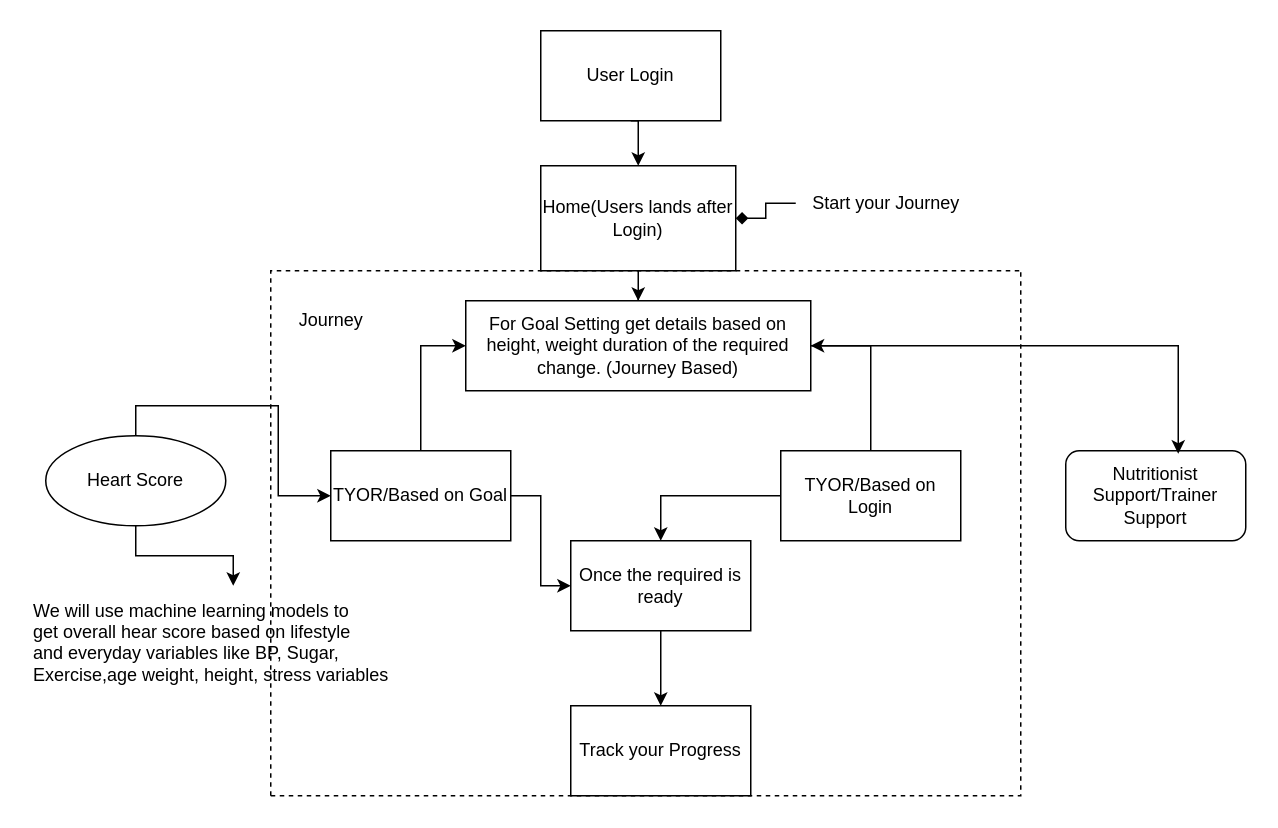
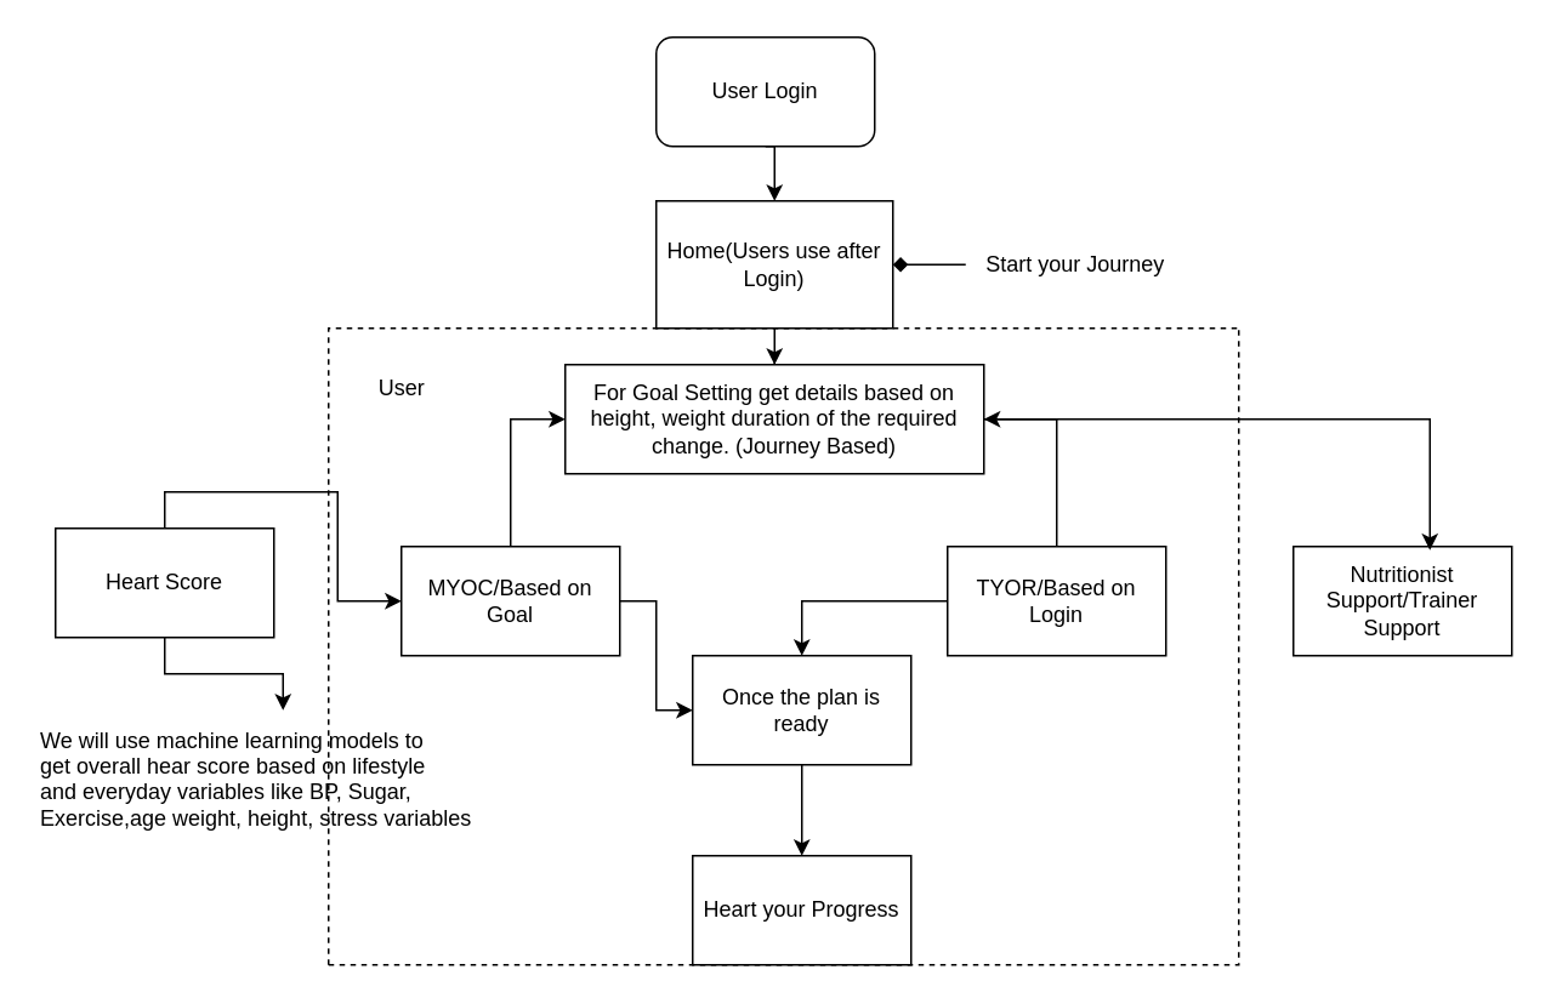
  <mxCell id="0" />
  <mxCell id="1" parent="0" />
  <mxCell id="2" style="edgeStyle=orthogonalEdgeStyle;rounded=0;orthogonalLoop=1;jettySize=auto;html=1;" edge="1" parent="1" source="3" target="20"><mxGeometry relative="1" as="geometry" /></mxCell>
- <mxCell id="3" value="Home(Users lands after Login)" style="rounded=0;whiteSpace=wrap;html=1;" vertex="1" parent="1"><mxGeometry x="360" y="110" width="130" height="70" as="geometry" /></mxCell>
+ <mxCell id="3" value="Home(Users use after Login)" style="rounded=0;whiteSpace=wrap;html=1;" vertex="1" parent="1"><mxGeometry x="360" y="110" width="130" height="70" as="geometry" /></mxCell>
  <mxCell id="4" style="edgeStyle=orthogonalEdgeStyle;rounded=0;orthogonalLoop=1;jettySize=auto;html=1;exitX=0.5;exitY=1;exitDx=0;exitDy=0;entryX=0.5;entryY=0;entryDx=0;entryDy=0;" edge="1" parent="1" source="5" target="3"><mxGeometry relative="1" as="geometry" /></mxCell>
- <mxCell id="5" value="User Login" style="rounded=0;whiteSpace=wrap;html=1;" vertex="1" parent="1"><mxGeometry x="360" y="20" width="120" height="60" as="geometry" /></mxCell>
+ <mxCell id="5" value="User Login" style="whiteSpace=wrap;html=1;rounded=1;" vertex="1" parent="1"><mxGeometry x="360" y="20" width="120" height="60" as="geometry" /></mxCell>
  <mxCell id="6" style="edgeStyle=orthogonalEdgeStyle;rounded=0;orthogonalLoop=1;jettySize=auto;html=1;" edge="1" parent="1" source="8" target="19"><mxGeometry relative="1" as="geometry" /></mxCell>
  <mxCell id="7" style="edgeStyle=orthogonalEdgeStyle;rounded=0;orthogonalLoop=1;jettySize=auto;html=1;exitX=0.5;exitY=0;exitDx=0;exitDy=0;" edge="1" parent="1" source="8" target="11"><mxGeometry relative="1" as="geometry" /></mxCell>
- <mxCell id="8" value="Heart Score" style="ellipse;whiteSpace=wrap;html=1;" vertex="1" parent="1"><mxGeometry x="30" y="290" width="120" height="60" as="geometry" /></mxCell>
+ <mxCell id="8" value="Heart Score" style="rounded=0;whiteSpace=wrap;html=1;" vertex="1" parent="1"><mxGeometry x="30" y="290" width="120" height="60" as="geometry" /></mxCell>
  <mxCell id="9" style="edgeStyle=orthogonalEdgeStyle;rounded=0;orthogonalLoop=1;jettySize=auto;html=1;" edge="1" parent="1" source="11" target="17"><mxGeometry relative="1" as="geometry" /></mxCell>
  <mxCell id="10" style="edgeStyle=orthogonalEdgeStyle;rounded=0;orthogonalLoop=1;jettySize=auto;html=1;entryX=0;entryY=0.5;entryDx=0;entryDy=0;" edge="1" parent="1" source="11" target="20"><mxGeometry relative="1" as="geometry" /></mxCell>
- <mxCell id="11" value="TYOR/Based on Goal" style="rounded=0;whiteSpace=wrap;html=1;" vertex="1" parent="1"><mxGeometry x="220" y="300" width="120" height="60" as="geometry" /></mxCell>
+ <mxCell id="11" value="MYOC/Based on Goal" style="rounded=0;whiteSpace=wrap;html=1;" vertex="1" parent="1"><mxGeometry x="220" y="300" width="120" height="60" as="geometry" /></mxCell>
  <mxCell id="12" style="edgeStyle=orthogonalEdgeStyle;rounded=0;orthogonalLoop=1;jettySize=auto;html=1;entryX=0.5;entryY=0;entryDx=0;entryDy=0;" edge="1" parent="1" source="14" target="17"><mxGeometry relative="1" as="geometry" /></mxCell>
  <mxCell id="13" style="edgeStyle=orthogonalEdgeStyle;rounded=0;orthogonalLoop=1;jettySize=auto;html=1;entryX=1;entryY=0.5;entryDx=0;entryDy=0;" edge="1" parent="1" source="14" target="20"><mxGeometry relative="1" as="geometry" /></mxCell>
  <mxCell id="14" value="TYOR/Based on Login" style="rounded=0;whiteSpace=wrap;html=1;" vertex="1" parent="1"><mxGeometry x="520" y="300" width="120" height="60" as="geometry" /></mxCell>
- <mxCell id="15" value="Nutritionist Support/Trainer Support" style="whiteSpace=wrap;html=1;rounded=1;" vertex="1" parent="1"><mxGeometry x="710" y="300" width="120" height="60" as="geometry" /></mxCell>
+ <mxCell id="15" value="Nutritionist Support/Trainer Support" style="rounded=0;whiteSpace=wrap;html=1;" vertex="1" parent="1"><mxGeometry x="710" y="300" width="120" height="60" as="geometry" /></mxCell>
  <mxCell id="16" style="edgeStyle=orthogonalEdgeStyle;rounded=0;orthogonalLoop=1;jettySize=auto;html=1;" edge="1" parent="1" source="17" target="18"><mxGeometry relative="1" as="geometry" /></mxCell>
- <mxCell id="17" value="Once the required is ready" style="rounded=0;whiteSpace=wrap;html=1;" vertex="1" parent="1"><mxGeometry x="380" y="360" width="120" height="60" as="geometry" /></mxCell>
- <mxCell id="18" value="Track your Progress" style="rounded=0;whiteSpace=wrap;html=1;" vertex="1" parent="1"><mxGeometry x="380" y="470" width="120" height="60" as="geometry" /></mxCell>
+ <mxCell id="17" value="Once the plan is ready" style="rounded=0;whiteSpace=wrap;html=1;" vertex="1" parent="1"><mxGeometry x="380" y="360" width="120" height="60" as="geometry" /></mxCell>
+ <mxCell id="18" value="Heart your Progress" style="rounded=0;whiteSpace=wrap;html=1;" vertex="1" parent="1"><mxGeometry x="380" y="470" width="120" height="60" as="geometry" /></mxCell>
  <mxCell id="19" value="&lt;div style=&quot;&quot;&gt;&lt;span style=&quot;background-color: initial;&quot;&gt;We will use machine learning &lt;/span&gt;&lt;span style=&quot;background-color: initial;&quot;&gt;models to&lt;/span&gt;&lt;/div&gt;&lt;div style=&quot;&quot;&gt;&lt;span style=&quot;background-color: initial;&quot;&gt;get overall hear score based on lifestyle&amp;nbsp;&lt;/span&gt;&lt;/div&gt;&lt;div style=&quot;&quot;&gt;&lt;span style=&quot;background-color: initial;&quot;&gt;and everyday variables like BP, Sugar,&amp;nbsp;&lt;/span&gt;&lt;/div&gt;&lt;div style=&quot;&quot;&gt;&lt;span style=&quot;background-color: initial;&quot;&gt;Exercise,age weight, height, stress variables&amp;nbsp;&amp;nbsp;&lt;/span&gt;&lt;/div&gt;&amp;nbsp;" style="text;html=1;align=left;verticalAlign=middle;resizable=0;points=[];autosize=1;strokeColor=none;fillColor=none;" vertex="1" parent="1"><mxGeometry x="20" y="390" width="270" height="90" as="geometry" /></mxCell>
  <mxCell id="20" value="For Goal Setting get details based on height, weight duration of the required change. (Journey Based)" style="whiteSpace=wrap;html=1;" vertex="1" parent="1"><mxGeometry x="310" y="200" width="230" height="60" as="geometry" /></mxCell>
  <mxCell id="21" style="edgeStyle=orthogonalEdgeStyle;rounded=0;orthogonalLoop=1;jettySize=auto;html=1;entryX=0.625;entryY=0.033;entryDx=0;entryDy=0;entryPerimeter=0;" edge="1" parent="1" source="20" target="15"><mxGeometry relative="1" as="geometry" /></mxCell>
  <mxCell id="22" style="edgeStyle=orthogonalEdgeStyle;rounded=0;orthogonalLoop=1;jettySize=auto;html=1;endArrow=diamond;" edge="1" parent="1" source="23" target="3"><mxGeometry relative="1" as="geometry" /></mxCell>
- <mxCell id="23" value="Start your Journey" style="text;html=1;align=center;verticalAlign=middle;resizable=0;points=[];autosize=1;strokeColor=none;fillColor=none;" vertex="1" parent="1"><mxGeometry x="530" y="120" width="120" height="30" as="geometry" /></mxCell>
+ <mxCell id="23" value="Start your Journey" style="text;html=1;align=center;verticalAlign=middle;resizable=0;points=[];autosize=1;strokeColor=none;fillColor=none;" vertex="1" parent="1"><mxGeometry x="530" y="130" width="120" height="30" as="geometry" /></mxCell>
  <mxCell id="24" value="" style="endArrow=none;dashed=1;html=1;rounded=0;" edge="1" parent="1"><mxGeometry width="50" height="50" relative="1" as="geometry"><mxPoint x="180" y="530" as="sourcePoint" /><mxPoint x="680" y="180" as="targetPoint" /><Array as="points"><mxPoint x="180" y="180" /></Array></mxGeometry></mxCell>
  <mxCell id="25" value="" style="endArrow=none;dashed=1;html=1;rounded=0;" edge="1" parent="1"><mxGeometry width="50" height="50" relative="1" as="geometry"><mxPoint x="180" y="530" as="sourcePoint" /><mxPoint x="680" y="180" as="targetPoint" /><Array as="points"><mxPoint x="680" y="530" /></Array></mxGeometry></mxCell>
- <mxCell id="26" value="Journey" style="text;html=1;align=center;verticalAlign=middle;resizable=0;points=[];autosize=1;strokeColor=none;fillColor=none;" vertex="1" parent="1"><mxGeometry x="185" y="198" width="70" height="30" as="geometry" /></mxCell>
+ <mxCell id="26" value="User" style="text;html=1;align=center;verticalAlign=middle;resizable=0;points=[];autosize=1;strokeColor=none;fillColor=none;" vertex="1" parent="1"><mxGeometry x="185" y="198" width="70" height="30" as="geometry" /></mxCell>
